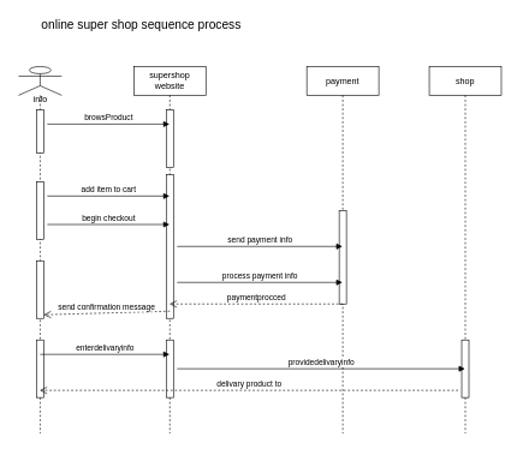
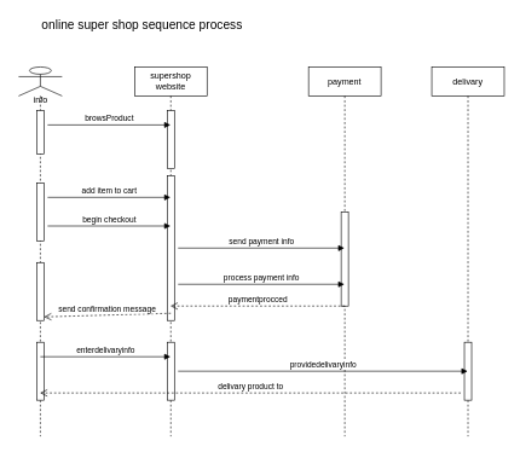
  <mxCell id="0" />
  <mxCell id="1" parent="0" />
  <mxCell id="2" value="" style="shape=umlLifeline;perimeter=lifelinePerimeter;whiteSpace=wrap;html=1;container=1;dropTarget=0;collapsible=0;recursiveResize=0;outlineConnect=0;portConstraint=eastwest;newEdgeStyle={&quot;curved&quot;:0,&quot;rounded&quot;:0};participant=umlActor;" vertex="1" parent="1"><mxGeometry x="25" y="92" width="60" height="510" as="geometry" /></mxCell>
  <mxCell id="3" value="" style="html=1;points=[[0,0,0,0,5],[0,1,0,0,-5],[1,0,0,0,5],[1,1,0,0,-5]];perimeter=orthogonalPerimeter;outlineConnect=0;targetShapes=umlLifeline;portConstraint=eastwest;newEdgeStyle={&quot;curved&quot;:0,&quot;rounded&quot;:0};" vertex="1" parent="2"><mxGeometry x="25" y="60" width="10" height="60" as="geometry" /></mxCell>
  <mxCell id="4" value="" style="html=1;points=[[0,0,0,0,5],[0,1,0,0,-5],[1,0,0,0,5],[1,1,0,0,-5]];perimeter=orthogonalPerimeter;outlineConnect=0;targetShapes=umlLifeline;portConstraint=eastwest;newEdgeStyle={&quot;curved&quot;:0,&quot;rounded&quot;:0};" vertex="1" parent="2"><mxGeometry x="25" y="160" width="10" height="80" as="geometry" /></mxCell>
  <mxCell id="5" value="" style="html=1;points=[[0,0,0,0,5],[0,1,0,0,-5],[1,0,0,0,5],[1,1,0,0,-5]];perimeter=orthogonalPerimeter;outlineConnect=0;targetShapes=umlLifeline;portConstraint=eastwest;newEdgeStyle={&quot;curved&quot;:0,&quot;rounded&quot;:0};" vertex="1" parent="2"><mxGeometry x="25" y="270" width="10" height="80" as="geometry" /></mxCell>
  <mxCell id="6" value="" style="html=1;points=[[0,0,0,0,5],[0,1,0,0,-5],[1,0,0,0,5],[1,1,0,0,-5]];perimeter=orthogonalPerimeter;outlineConnect=0;targetShapes=umlLifeline;portConstraint=eastwest;newEdgeStyle={&quot;curved&quot;:0,&quot;rounded&quot;:0};" vertex="1" parent="2"><mxGeometry x="25" y="380" width="10" height="80" as="geometry" /></mxCell>
  <mxCell id="7" value="info" style="text;html=1;align=center;verticalAlign=middle;resizable=0;points=[];autosize=1;strokeColor=none;fillColor=none;" vertex="1" parent="1"><mxGeometry x="20" y="122" width="70" height="30" as="geometry" /></mxCell>
  <mxCell id="8" value="&lt;div&gt;supershop website&lt;/div&gt;" style="shape=umlLifeline;perimeter=lifelinePerimeter;whiteSpace=wrap;html=1;container=1;dropTarget=0;collapsible=0;recursiveResize=0;outlineConnect=0;portConstraint=eastwest;newEdgeStyle={&quot;curved&quot;:0,&quot;rounded&quot;:0};" vertex="1" parent="1"><mxGeometry x="185" y="92" width="100" height="510" as="geometry" /></mxCell>
  <mxCell id="9" value="" style="html=1;points=[[0,0,0,0,5],[0,1,0,0,-5],[1,0,0,0,5],[1,1,0,0,-5]];perimeter=orthogonalPerimeter;outlineConnect=0;targetShapes=umlLifeline;portConstraint=eastwest;newEdgeStyle={&quot;curved&quot;:0,&quot;rounded&quot;:0};" vertex="1" parent="8"><mxGeometry x="45" y="60" width="10" height="80" as="geometry" /></mxCell>
  <mxCell id="10" value="" style="html=1;points=[[0,0,0,0,5],[0,1,0,0,-5],[1,0,0,0,5],[1,1,0,0,-5]];perimeter=orthogonalPerimeter;outlineConnect=0;targetShapes=umlLifeline;portConstraint=eastwest;newEdgeStyle={&quot;curved&quot;:0,&quot;rounded&quot;:0};" vertex="1" parent="8"><mxGeometry x="45" y="150" width="10" height="200" as="geometry" /></mxCell>
  <mxCell id="11" value="" style="html=1;points=[[0,0,0,0,5],[0,1,0,0,-5],[1,0,0,0,5],[1,1,0,0,-5]];perimeter=orthogonalPerimeter;outlineConnect=0;targetShapes=umlLifeline;portConstraint=eastwest;newEdgeStyle={&quot;curved&quot;:0,&quot;rounded&quot;:0};" vertex="1" parent="8"><mxGeometry x="45" y="380" width="10" height="80" as="geometry" /></mxCell>
- <mxCell id="12" value="shop" style="shape=umlLifeline;perimeter=lifelinePerimeter;whiteSpace=wrap;html=1;container=1;dropTarget=0;collapsible=0;recursiveResize=0;outlineConnect=0;portConstraint=eastwest;newEdgeStyle={&quot;curved&quot;:0,&quot;rounded&quot;:0};" vertex="1" parent="1"><mxGeometry x="595" y="92" width="100" height="510" as="geometry" /></mxCell>
+ <mxCell id="12" value="delivary" style="shape=umlLifeline;perimeter=lifelinePerimeter;whiteSpace=wrap;html=1;container=1;dropTarget=0;collapsible=0;recursiveResize=0;outlineConnect=0;portConstraint=eastwest;newEdgeStyle={&quot;curved&quot;:0,&quot;rounded&quot;:0};" vertex="1" parent="1"><mxGeometry x="595" y="92" width="100" height="510" as="geometry" /></mxCell>
  <mxCell id="13" value="" style="html=1;points=[[0,0,0,0,5],[0,1,0,0,-5],[1,0,0,0,5],[1,1,0,0,-5]];perimeter=orthogonalPerimeter;outlineConnect=0;targetShapes=umlLifeline;portConstraint=eastwest;newEdgeStyle={&quot;curved&quot;:0,&quot;rounded&quot;:0};" vertex="1" parent="12"><mxGeometry x="45" y="380" width="10" height="80" as="geometry" /></mxCell>
  <mxCell id="14" value="payment" style="shape=umlLifeline;perimeter=lifelinePerimeter;whiteSpace=wrap;html=1;container=1;dropTarget=0;collapsible=0;recursiveResize=0;outlineConnect=0;portConstraint=eastwest;newEdgeStyle={&quot;curved&quot;:0,&quot;rounded&quot;:0};" vertex="1" parent="1"><mxGeometry x="425" y="92" width="100" height="510" as="geometry" /></mxCell>
  <mxCell id="15" value="" style="html=1;points=[[0,0,0,0,5],[0,1,0,0,-5],[1,0,0,0,5],[1,1,0,0,-5]];perimeter=orthogonalPerimeter;outlineConnect=0;targetShapes=umlLifeline;portConstraint=eastwest;newEdgeStyle={&quot;curved&quot;:0,&quot;rounded&quot;:0};" vertex="1" parent="14"><mxGeometry x="45" y="200" width="10" height="130" as="geometry" /></mxCell>
  <mxCell id="16" value="browsProduct" style="html=1;verticalAlign=bottom;endArrow=block;curved=0;rounded=0;" edge="1" parent="1" target="8"><mxGeometry width="80" relative="1" as="geometry"><mxPoint x="65" y="172" as="sourcePoint" /><mxPoint x="135" y="172" as="targetPoint" /></mxGeometry></mxCell>
  <mxCell id="17" value="add item to cart" style="html=1;verticalAlign=bottom;endArrow=block;curved=0;rounded=0;" edge="1" parent="1" target="8"><mxGeometry width="80" relative="1" as="geometry"><mxPoint x="65" y="272" as="sourcePoint" /><mxPoint x="145" y="272" as="targetPoint" /></mxGeometry></mxCell>
  <mxCell id="18" value="begin checkout" style="html=1;verticalAlign=bottom;endArrow=block;curved=0;rounded=0;" edge="1" parent="1" target="8"><mxGeometry width="80" relative="1" as="geometry"><mxPoint x="65" y="311.5" as="sourcePoint" /><mxPoint x="145" y="311.5" as="targetPoint" /></mxGeometry></mxCell>
  <mxCell id="19" value="send payment info" style="html=1;verticalAlign=bottom;endArrow=block;curved=0;rounded=0;" edge="1" parent="1" target="14"><mxGeometry width="80" relative="1" as="geometry"><mxPoint x="245" y="342" as="sourcePoint" /><mxPoint x="325" y="342" as="targetPoint" /></mxGeometry></mxCell>
  <mxCell id="20" value="process payment info" style="html=1;verticalAlign=bottom;endArrow=block;curved=0;rounded=0;" edge="1" parent="1" target="14"><mxGeometry width="80" relative="1" as="geometry"><mxPoint x="245" y="392" as="sourcePoint" /><mxPoint x="325" y="392" as="targetPoint" /></mxGeometry></mxCell>
  <mxCell id="21" value="paymentprocced" style="html=1;verticalAlign=bottom;endArrow=open;dashed=1;endSize=8;curved=0;rounded=0;" edge="1" parent="1"><mxGeometry relative="1" as="geometry"><mxPoint x="475" y="422" as="sourcePoint" /><mxPoint x="234.5" y="422" as="targetPoint" /></mxGeometry></mxCell>
  <mxCell id="22" value="send confirmation message" style="html=1;verticalAlign=bottom;endArrow=open;dashed=1;endSize=8;curved=0;rounded=0;entryX=1;entryY=1;entryDx=0;entryDy=-5;entryPerimeter=0;" edge="1" parent="1" target="5"><mxGeometry relative="1" as="geometry"><mxPoint x="235" y="432" as="sourcePoint" /><mxPoint x="65" y="432" as="targetPoint" /></mxGeometry></mxCell>
  <mxCell id="23" value="enterdelivaryinfo" style="html=1;verticalAlign=bottom;endArrow=block;curved=0;rounded=0;" edge="1" parent="1" target="8"><mxGeometry width="80" relative="1" as="geometry"><mxPoint x="55" y="492" as="sourcePoint" /><mxPoint x="135" y="492" as="targetPoint" /></mxGeometry></mxCell>
  <mxCell id="24" value="providedelivaryinfo" style="html=1;verticalAlign=bottom;endArrow=block;curved=0;rounded=0;" edge="1" parent="1" target="12"><mxGeometry width="80" relative="1" as="geometry"><mxPoint x="245" y="512" as="sourcePoint" /><mxPoint x="325" y="512" as="targetPoint" /></mxGeometry></mxCell>
  <mxCell id="25" value="delivary product to" style="html=1;verticalAlign=bottom;endArrow=open;dashed=1;endSize=8;curved=0;rounded=0;" edge="1" parent="1" target="2"><mxGeometry relative="1" as="geometry"><mxPoint x="635" y="542" as="sourcePoint" /><mxPoint x="555" y="542" as="targetPoint" /></mxGeometry></mxCell>
  <mxCell id="26" value="&lt;font style=&quot;font-size: 17px;&quot;&gt;online super shop sequence process&lt;/font&gt;" style="text;html=1;align=center;verticalAlign=middle;resizable=0;points=[];autosize=1;strokeColor=none;fillColor=none;" vertex="1" parent="1"><mxGeometry x="45" y="20" width="300" height="30" as="geometry" /></mxCell>
